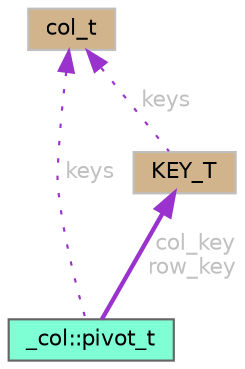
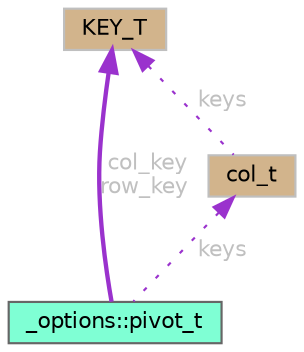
  digraph {
    node [color=grey75 fillcolor=tan fontname=Helvetica fontsize=10 shape=box style=filled]
    edge [color=darkorchid3 dir=back fontcolor=grey fontname=Helvetica fontsize=10 labelfontname=Helvetica labelfontsize=10 style=dotted]
-   n1 [color=gray40 fillcolor=aquamarine fontcolor=black height=0.2 label="_col::pivot_t" width=0.4]
+   n1 [color=gray40 fillcolor=aquamarine fontcolor=black height=0.2 label="_options::pivot_t" width=0.4]
    n2 [height=0.2 label=KEY_T width=0.4]
    n3 [height=0.2 label=col_t width=0.4]
    n2 -> n1 [label=" col_key\nrow_key" style=bold]
    n3 -> n1 [label=" keys"]
-   n3 -> n2 [label=" keys"]
+   n2 -> n3 [label=" keys"]
  }
